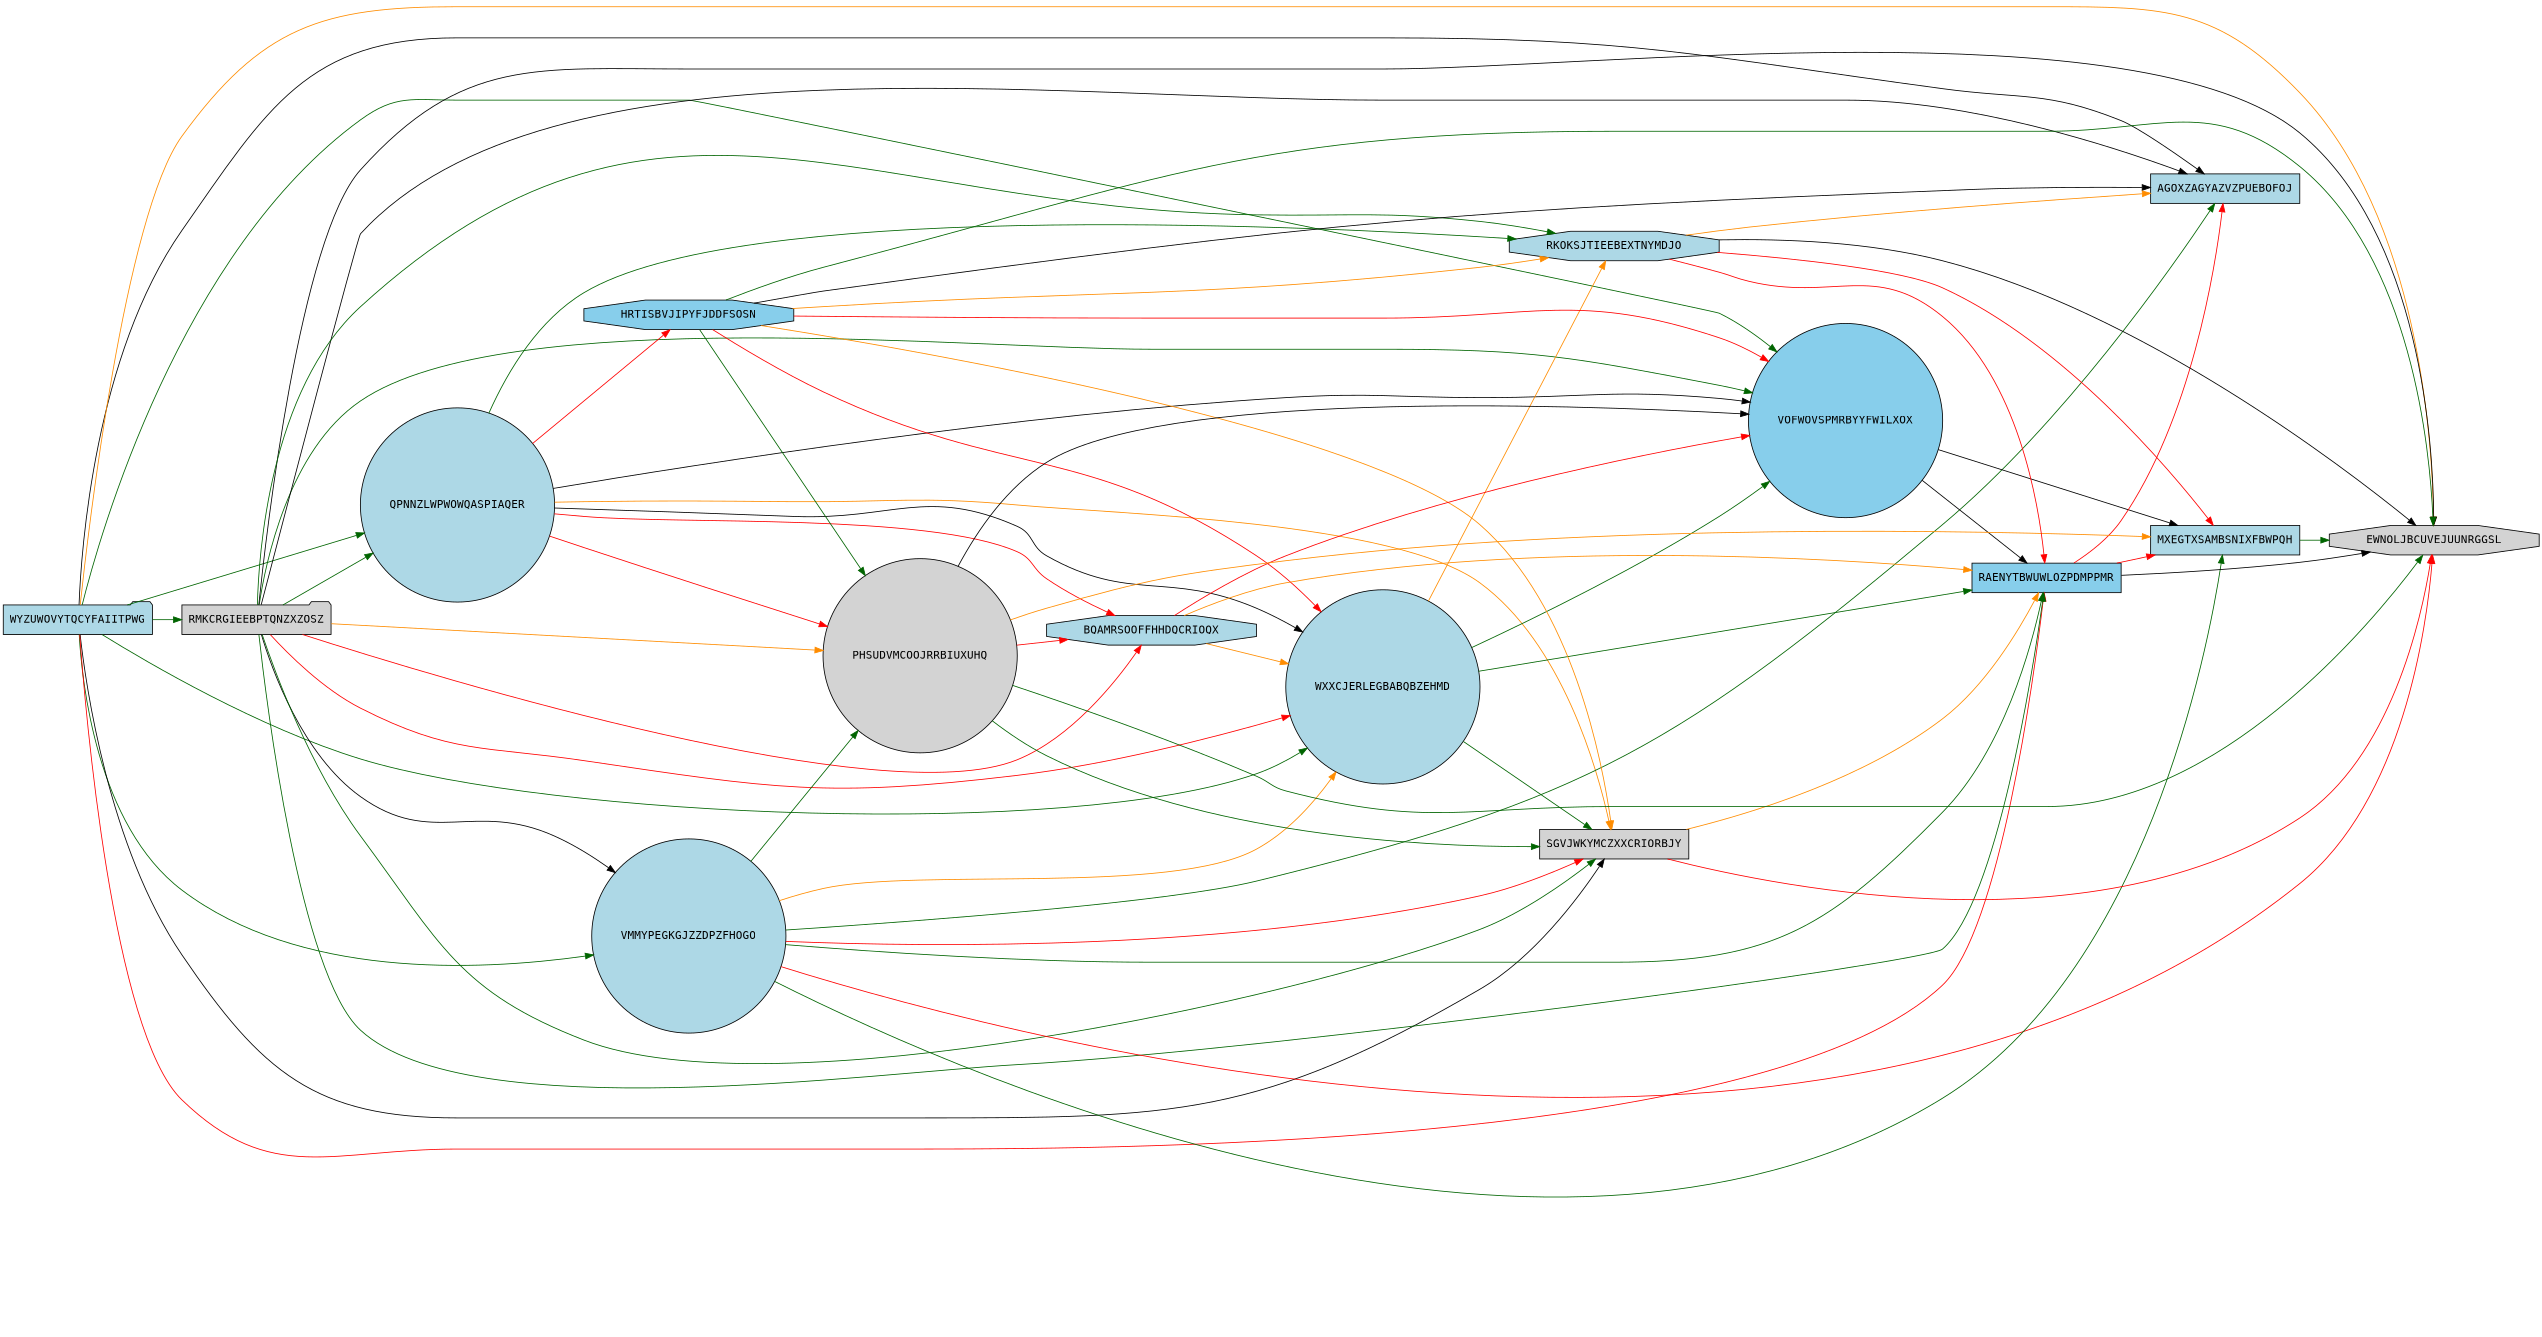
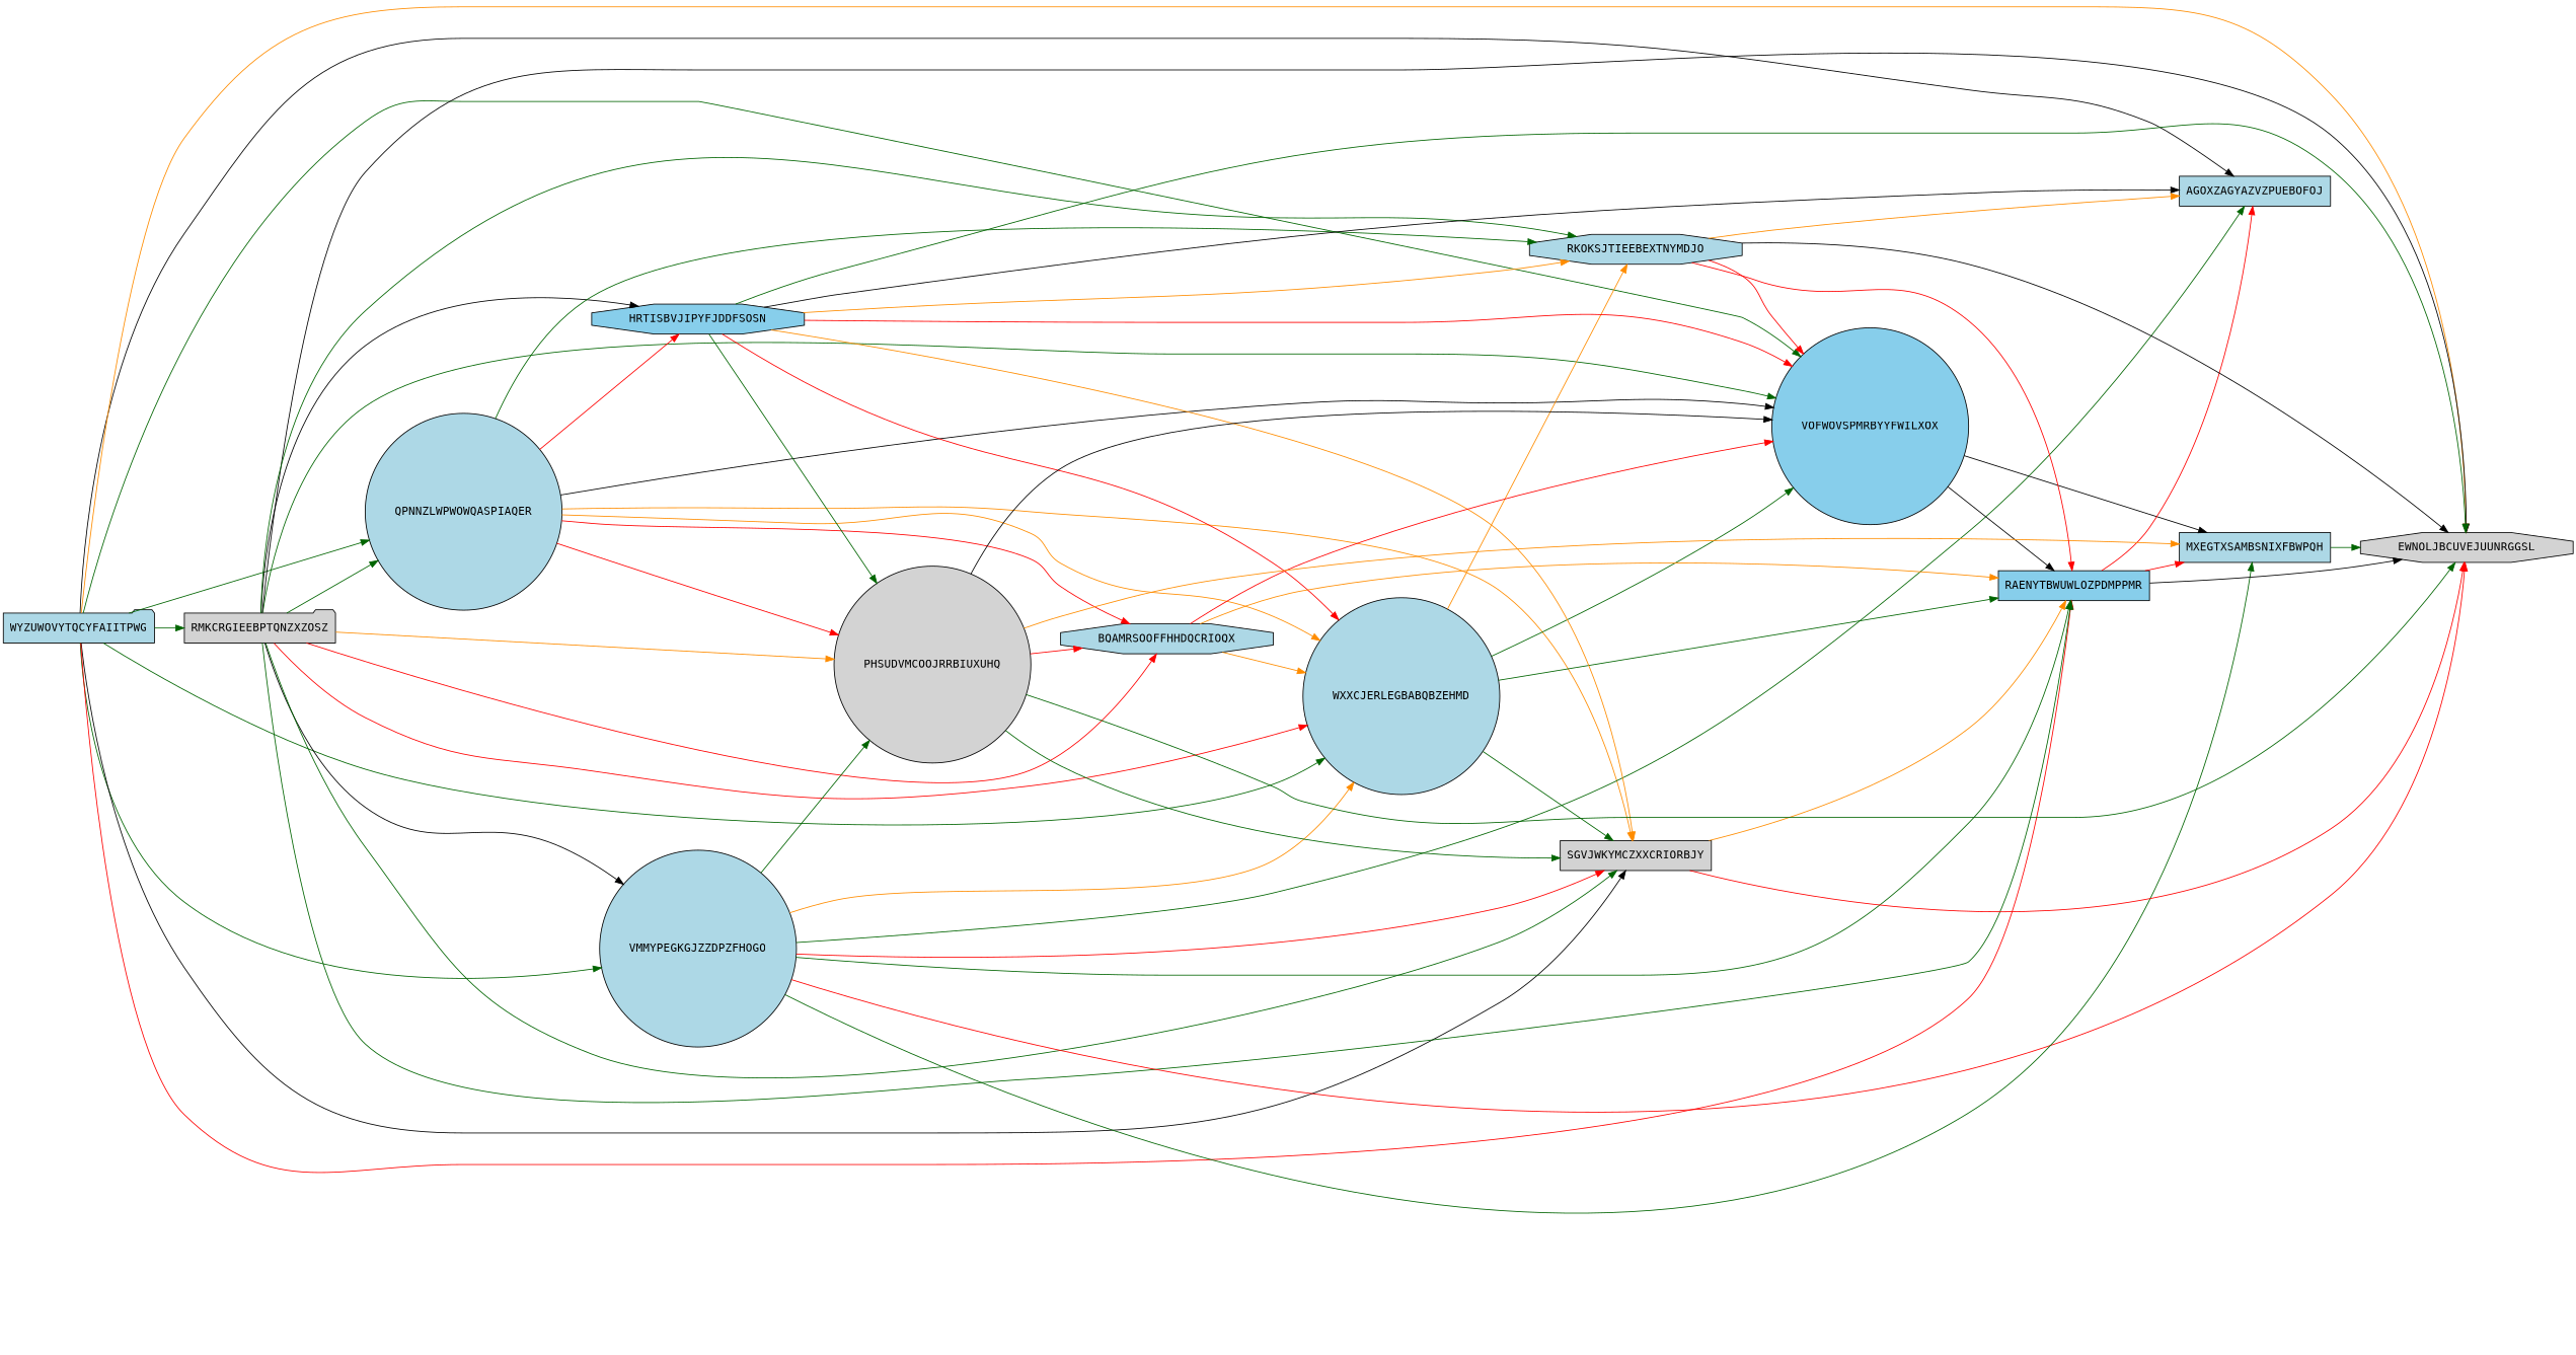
  digraph {
    fontname="DejaVu Sans Mono"
    rankdir=LR
    node [Weight=16 fillcolor=lightblue fontname="DejaVu Sans Mono" shape=circle style=filled]
    edge [Weight=12 color=darkgreen fontname="DejaVu Sans Mono"]
    WYZUWOVYTQCYFAIITPWG [shape=folder]
    RMKCRGIEEBPTQNZXZOSZ [Weight=13 fillcolor=lightgrey shape=folder]
    QPNNZLWPWOWQASPIAQER [Weight=15]
    VMMYPEGKGJZZDPZFHOGO [Weight=18]
    WXXCJERLEGBABQBZEHMD [Weight=13]
    SGVJWKYMCZXXCRIORBJY [Weight=18 fillcolor=lightgrey shape=box]
    VOFWOVSPMRBYYFWILXOX [Weight=14 fillcolor=skyblue]
    AGOXZAGYAZVZPUEBOFOJ [Weight=17 shape=box]
    RAENYTBWUWLOZPDMPPMR [Weight=11 fillcolor=skyblue shape=box]
    EWNOLJBCUVEJUUNRGGSL [fillcolor=lightgrey shape=octagon]
    HRTISBVJIPYFJDDFSOSN [fillcolor=skyblue shape=octagon]
    BQAMRSOOFFHHDQCRIOQX [Weight=12 shape=octagon]
    PHSUDVMCOOJRRBIUXUHQ [Weight=15 fillcolor=lightgrey]
    RKOKSJTIEEBEXTNYMDJO [Weight=20 shape=octagon]
    MXEGTXSAMBSNIXFBWPQH [Weight=11 shape=box]
    WYZUWOVYTQCYFAIITPWG -> RMKCRGIEEBPTQNZXZOSZ
    WYZUWOVYTQCYFAIITPWG -> QPNNZLWPWOWQASPIAQER
    WYZUWOVYTQCYFAIITPWG -> VMMYPEGKGJZZDPZFHOGO [Weight=11]
    WYZUWOVYTQCYFAIITPWG -> WXXCJERLEGBABQBZEHMD [Weight=16]
    WYZUWOVYTQCYFAIITPWG -> SGVJWKYMCZXXCRIORBJY [Weight=11 color=black]
    WYZUWOVYTQCYFAIITPWG -> VOFWOVSPMRBYYFWILXOX [Weight=19]
    WYZUWOVYTQCYFAIITPWG -> AGOXZAGYAZVZPUEBOFOJ [Weight=20 color=black]
    WYZUWOVYTQCYFAIITPWG -> RAENYTBWUWLOZPDMPPMR [Weight=20 color=red]
    WYZUWOVYTQCYFAIITPWG -> EWNOLJBCUVEJUUNRGGSL [color=darkorange]
    RMKCRGIEEBPTQNZXZOSZ -> QPNNZLWPWOWQASPIAQER [Weight=17]
    RMKCRGIEEBPTQNZXZOSZ -> VMMYPEGKGJZZDPZFHOGO [Weight=17 color=black]
    RMKCRGIEEBPTQNZXZOSZ -> WXXCJERLEGBABQBZEHMD [Weight=20 color=red]
    RMKCRGIEEBPTQNZXZOSZ -> SGVJWKYMCZXXCRIORBJY [Weight=11]
    RMKCRGIEEBPTQNZXZOSZ -> VOFWOVSPMRBYYFWILXOX
    RMKCRGIEEBPTQNZXZOSZ -> RAENYTBWUWLOZPDMPPMR [Weight=14]
    RMKCRGIEEBPTQNZXZOSZ -> EWNOLJBCUVEJUUNRGGSL [Weight=20 color=black]
-   RMKCRGIEEBPTQNZXZOSZ -> AGOXZAGYAZVZPUEBOFOJ [Weight=19 color=black]
+   RMKCRGIEEBPTQNZXZOSZ -> HRTISBVJIPYFJDDFSOSN [Weight=19 color=black]
    RMKCRGIEEBPTQNZXZOSZ -> BQAMRSOOFFHHDQCRIOQX [Weight=20 color=red]
    RMKCRGIEEBPTQNZXZOSZ -> PHSUDVMCOOJRRBIUXUHQ [Weight=18 color=darkorange]
    RMKCRGIEEBPTQNZXZOSZ -> RKOKSJTIEEBEXTNYMDJO [Weight=17]
-   QPNNZLWPWOWQASPIAQER -> WXXCJERLEGBABQBZEHMD [Weight=11 color=black]
+   QPNNZLWPWOWQASPIAQER -> WXXCJERLEGBABQBZEHMD [Weight=11 color=darkorange]
    QPNNZLWPWOWQASPIAQER -> SGVJWKYMCZXXCRIORBJY [color=darkorange]
    QPNNZLWPWOWQASPIAQER -> VOFWOVSPMRBYYFWILXOX [color=black]
    QPNNZLWPWOWQASPIAQER -> HRTISBVJIPYFJDDFSOSN [color=red]
    QPNNZLWPWOWQASPIAQER -> BQAMRSOOFFHHDQCRIOQX [Weight=15 color=red]
    QPNNZLWPWOWQASPIAQER -> PHSUDVMCOOJRRBIUXUHQ [Weight=20 color=red]
    QPNNZLWPWOWQASPIAQER -> RKOKSJTIEEBEXTNYMDJO [Weight=15]
    VMMYPEGKGJZZDPZFHOGO -> WXXCJERLEGBABQBZEHMD [Weight=20 color=darkorange]
    VMMYPEGKGJZZDPZFHOGO -> SGVJWKYMCZXXCRIORBJY [Weight=16 color=red]
    VMMYPEGKGJZZDPZFHOGO -> AGOXZAGYAZVZPUEBOFOJ [Weight=10]
    VMMYPEGKGJZZDPZFHOGO -> RAENYTBWUWLOZPDMPPMR [Weight=13]
    VMMYPEGKGJZZDPZFHOGO -> EWNOLJBCUVEJUUNRGGSL [Weight=19 color=red]
    VMMYPEGKGJZZDPZFHOGO -> PHSUDVMCOOJRRBIUXUHQ [Weight=16]
    VMMYPEGKGJZZDPZFHOGO -> MXEGTXSAMBSNIXFBWPQH [Weight=14]
    WXXCJERLEGBABQBZEHMD -> SGVJWKYMCZXXCRIORBJY [Weight=20]
    WXXCJERLEGBABQBZEHMD -> VOFWOVSPMRBYYFWILXOX [Weight=20]
    WXXCJERLEGBABQBZEHMD -> RAENYTBWUWLOZPDMPPMR [Weight=13]
    WXXCJERLEGBABQBZEHMD -> RKOKSJTIEEBEXTNYMDJO [Weight=14 color=darkorange]
    SGVJWKYMCZXXCRIORBJY -> RAENYTBWUWLOZPDMPPMR [Weight=11 color=darkorange]
    SGVJWKYMCZXXCRIORBJY -> EWNOLJBCUVEJUUNRGGSL [Weight=15 color=red]
    VOFWOVSPMRBYYFWILXOX -> RAENYTBWUWLOZPDMPPMR [color=black]
    VOFWOVSPMRBYYFWILXOX -> MXEGTXSAMBSNIXFBWPQH [Weight=20 color=black]
    RAENYTBWUWLOZPDMPPMR -> AGOXZAGYAZVZPUEBOFOJ [Weight=15 color=red]
    RAENYTBWUWLOZPDMPPMR -> EWNOLJBCUVEJUUNRGGSL [color=black]
    RAENYTBWUWLOZPDMPPMR -> MXEGTXSAMBSNIXFBWPQH [Weight=11 color=red]
    HRTISBVJIPYFJDDFSOSN -> WXXCJERLEGBABQBZEHMD [Weight=17 color=red]
    HRTISBVJIPYFJDDFSOSN -> SGVJWKYMCZXXCRIORBJY [color=darkorange]
    HRTISBVJIPYFJDDFSOSN -> VOFWOVSPMRBYYFWILXOX [Weight=18 color=red]
    HRTISBVJIPYFJDDFSOSN -> AGOXZAGYAZVZPUEBOFOJ [color=black]
    HRTISBVJIPYFJDDFSOSN -> EWNOLJBCUVEJUUNRGGSL [Weight=16]
    HRTISBVJIPYFJDDFSOSN -> PHSUDVMCOOJRRBIUXUHQ
    HRTISBVJIPYFJDDFSOSN -> RKOKSJTIEEBEXTNYMDJO [Weight=20 color=darkorange]
    BQAMRSOOFFHHDQCRIOQX -> WXXCJERLEGBABQBZEHMD [Weight=10 color=darkorange]
    BQAMRSOOFFHHDQCRIOQX -> VOFWOVSPMRBYYFWILXOX [Weight=15 color=red]
    BQAMRSOOFFHHDQCRIOQX -> RAENYTBWUWLOZPDMPPMR [Weight=20 color=darkorange]
    PHSUDVMCOOJRRBIUXUHQ -> SGVJWKYMCZXXCRIORBJY [Weight=13]
    PHSUDVMCOOJRRBIUXUHQ -> VOFWOVSPMRBYYFWILXOX [color=black]
    PHSUDVMCOOJRRBIUXUHQ -> EWNOLJBCUVEJUUNRGGSL [Weight=14]
    PHSUDVMCOOJRRBIUXUHQ -> BQAMRSOOFFHHDQCRIOQX [Weight=13 color=red]
    PHSUDVMCOOJRRBIUXUHQ -> MXEGTXSAMBSNIXFBWPQH [Weight=20 color=darkorange]
-   RKOKSJTIEEBEXTNYMDJO -> MXEGTXSAMBSNIXFBWPQH [Weight=11 color=red]
+   RKOKSJTIEEBEXTNYMDJO -> VOFWOVSPMRBYYFWILXOX [Weight=11 color=red]
    RKOKSJTIEEBEXTNYMDJO -> AGOXZAGYAZVZPUEBOFOJ [color=darkorange]
    RKOKSJTIEEBEXTNYMDJO -> RAENYTBWUWLOZPDMPPMR [Weight=14 color=red]
    RKOKSJTIEEBEXTNYMDJO -> EWNOLJBCUVEJUUNRGGSL [color=black]
    MXEGTXSAMBSNIXFBWPQH -> EWNOLJBCUVEJUUNRGGSL [Weight=10]
  }
